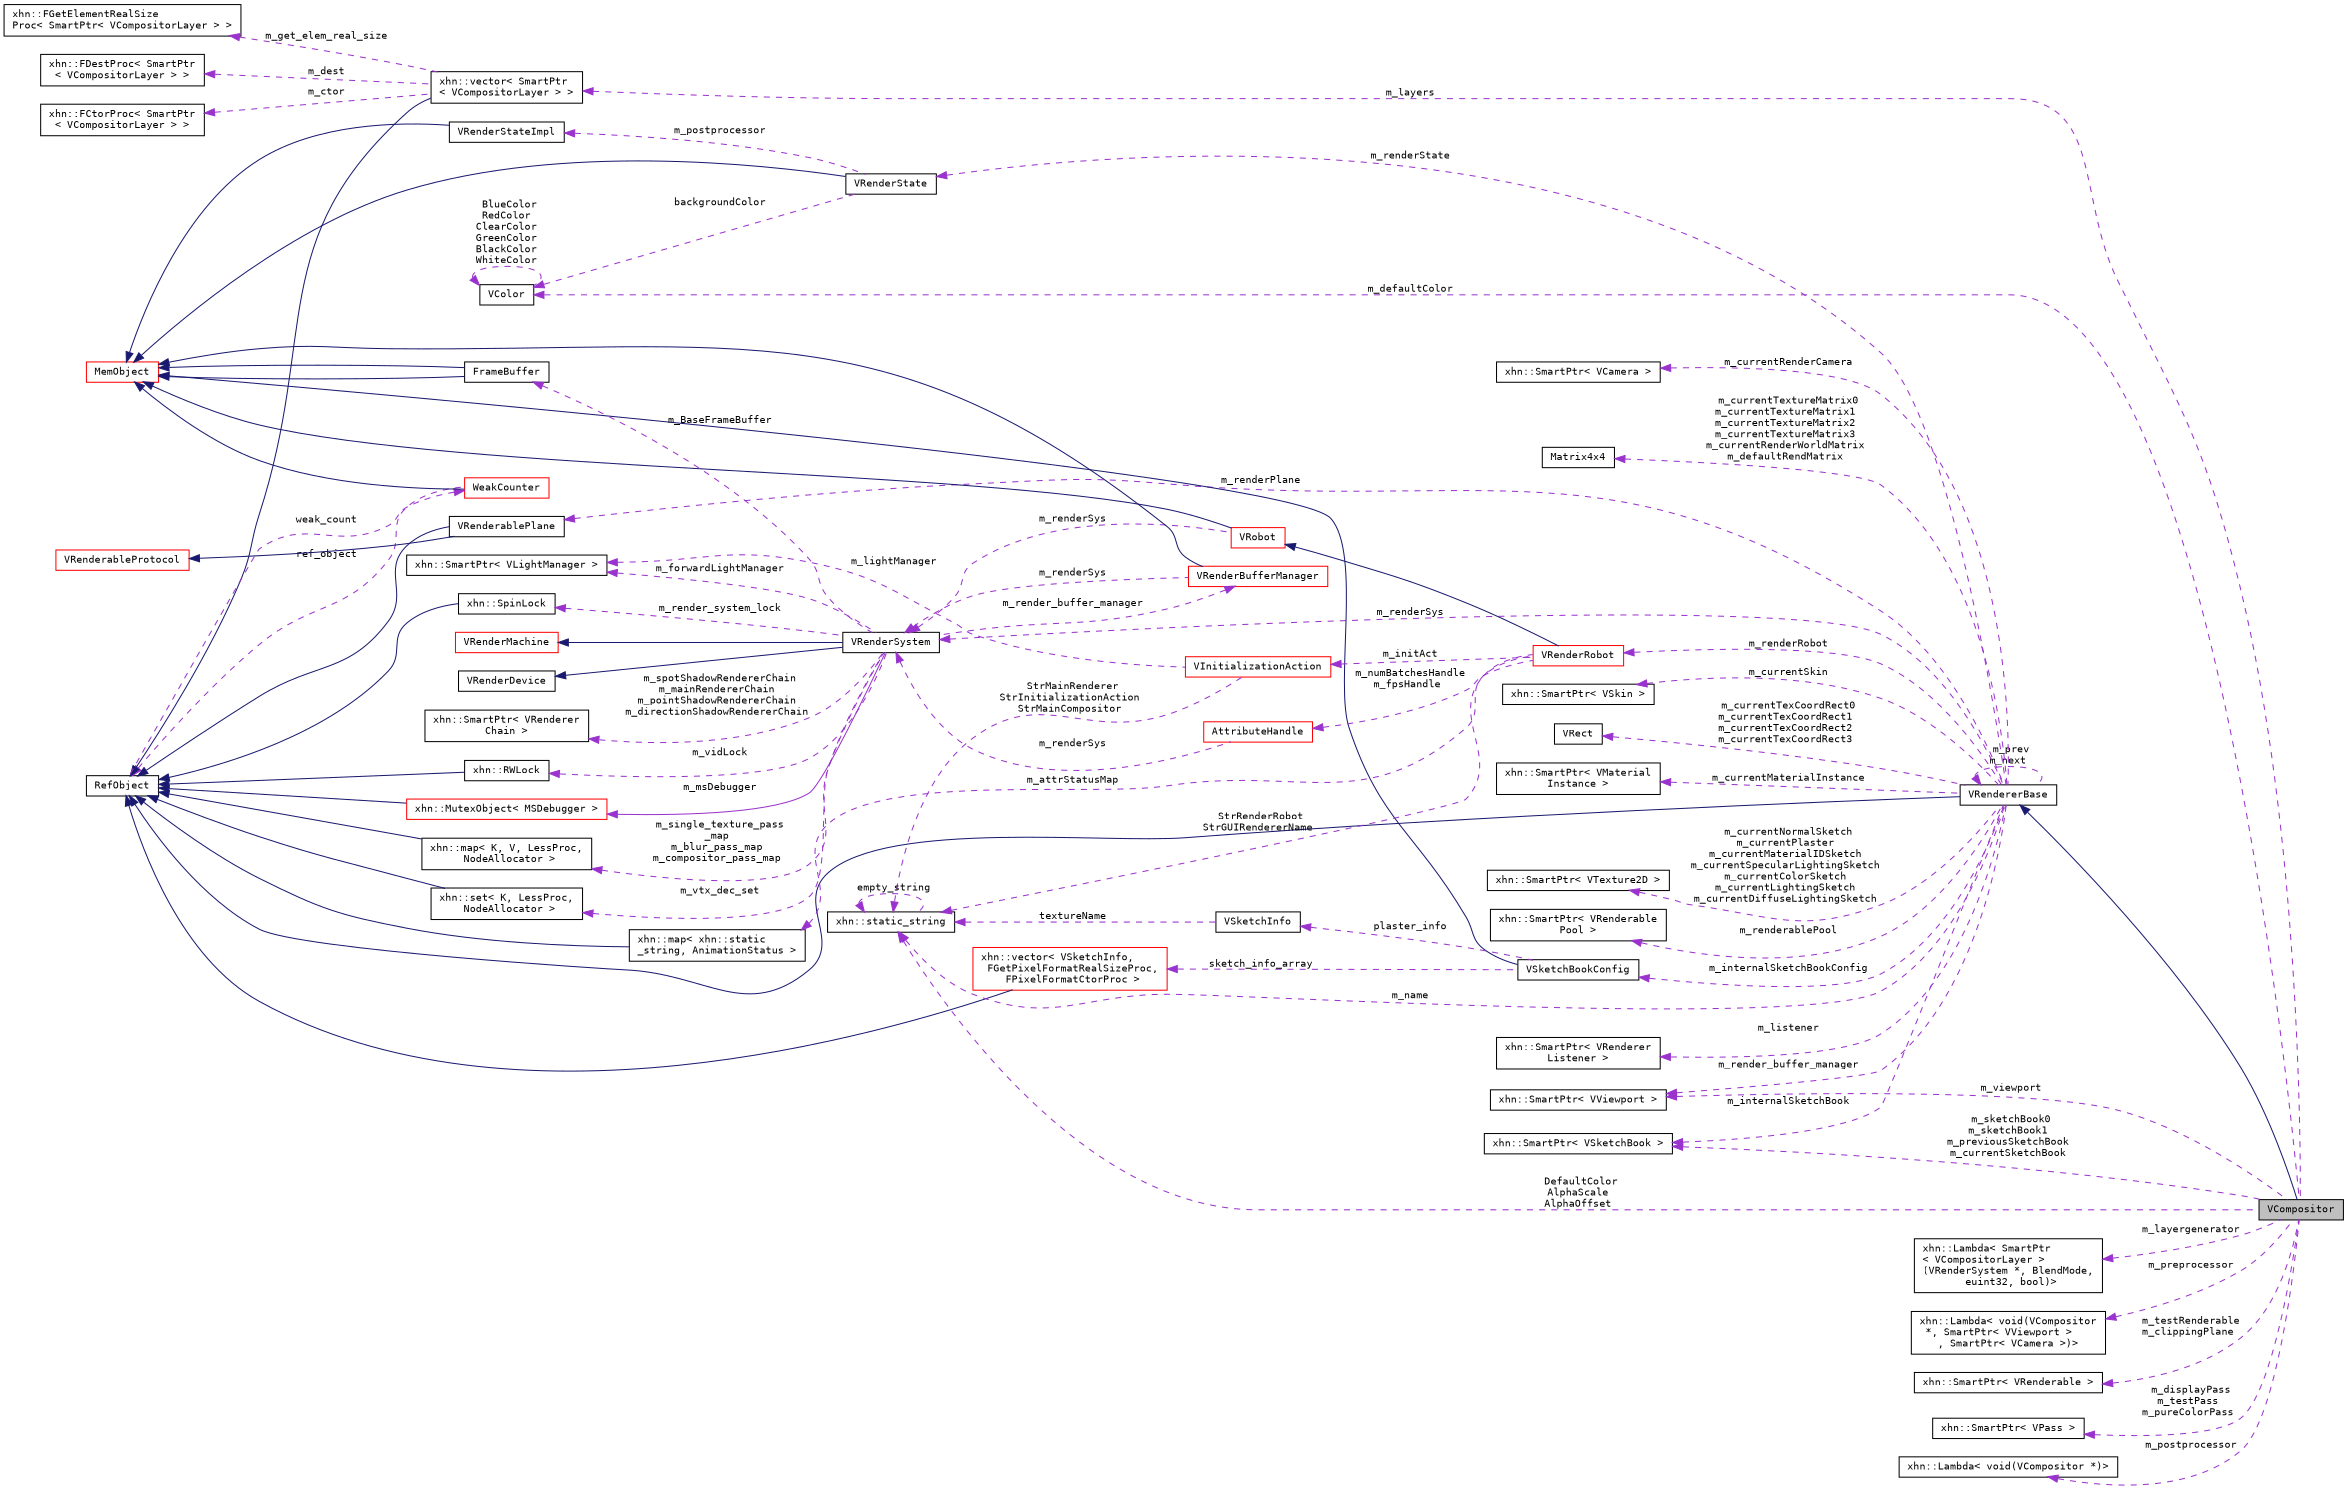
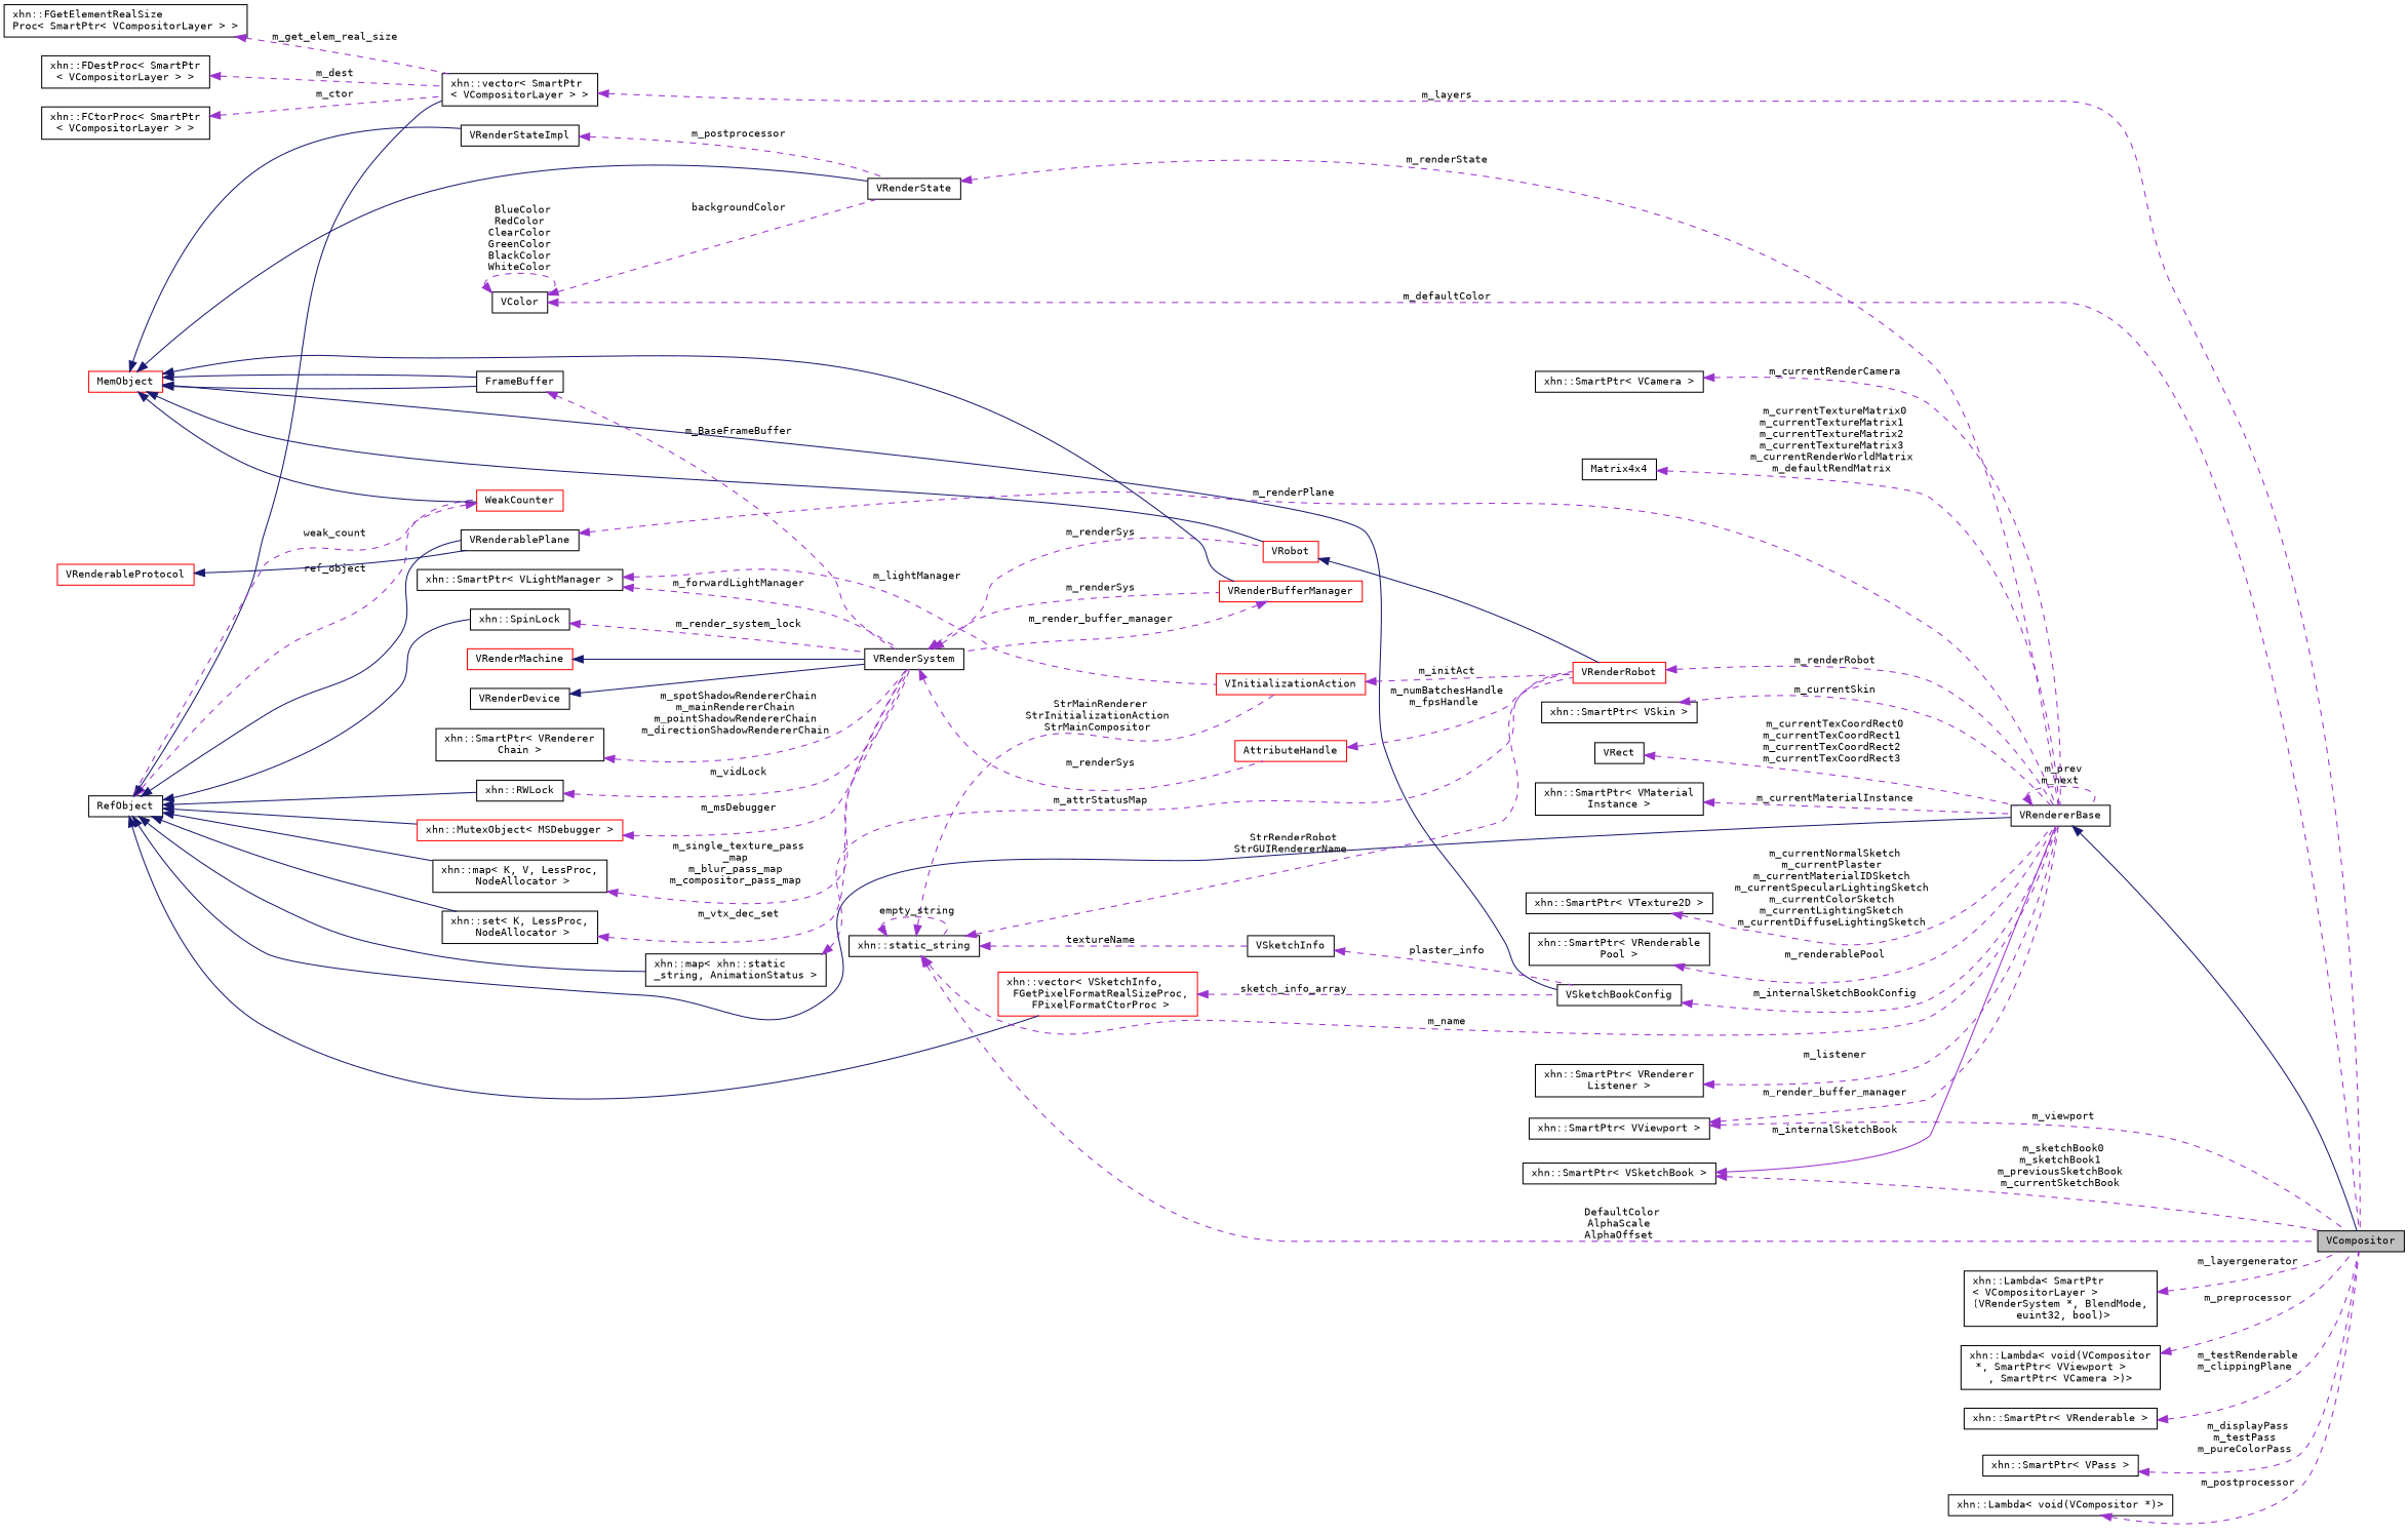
  digraph {
    fontname="DejaVu Sans Mono"
    rankdir=LR
    node [color=black fillcolor=white fontname="DejaVu Sans Mono" fontsize=10 shape=record style=filled]
    edge [color=darkorchid3 dir=back fontname="DejaVu Sans Mono" fontsize=10 labelfontname=Helvetica labelfontsize=10 style=dashed]
    n1 [fillcolor=grey75 fontcolor=black height=0.2 label=VCompositor width=0.4]
    n2 [height=0.2 label=VRendererBase width=0.4]
    n3 [height=0.2 label=RefObject width=0.4]
    n4 [color=red height=0.2 label=WeakCounter width=0.4]
    n5 [height=0.2 label=VRenderablePlane width=0.4]
    n6 [height=0.2 label="xhn::RWLock" width=0.4]
    n7 [color=red height=0.2 label="xhn::MutexObject\< MSDebugger \>" width=0.4]
    n8 [height=0.2 label="xhn::map\< K, V, LessProc,\l NodeAllocator \>" width=0.4]
    n9 [height=0.2 label="xhn::set\< K, LessProc,\l NodeAllocator \>" width=0.4]
    n10 [height=0.2 label="xhn::SpinLock" width=0.4]
    n11 [color=red height=0.2 label="xhn::vector\< VSketchInfo,\l FGetPixelFormatRealSizeProc,\l FPixelFormatCtorProc \>" width=0.4]
    n12 [height=0.2 label="xhn::map\< xhn::static\l_string, AnimationStatus \>" width=0.4]
    n13 [height=0.2 label="xhn::vector\< SmartPtr\l\< VCompositorLayer \> \>" width=0.4]
    n14 [height=0.2 label=VRenderSystem width=0.4]
    n15 [height=0.2 label=VSketchBookConfig width=0.4]
    n16 [color=red height=0.2 label=VRenderRobot width=0.4]
    n17 [color=red height=0.2 label=MemObject width=0.4]
    n18 [color=red height=0.2 label=VRenderBufferManager width=0.4]
    n19 [height=0.2 label=FrameBuffer width=0.4]
    n20 [height=0.2 label=VRenderState width=0.4]
    n21 [height=0.2 label=VRenderStateImpl width=0.4]
    n22 [color=red height=0.2 label=VRobot width=0.4]
    n23 [color=red height=0.2 label=VRenderableProtocol width=0.4]
    n24 [color=red height=0.2 label=AttributeHandle width=0.4]
    n25 [color=red height=0.2 label=VRenderMachine width=0.4]
    n26 [height=0.2 label=VRenderDevice width=0.4]
    n27 [height=0.2 label="xhn::SmartPtr\< VRenderer\lChain \>" width=0.4]
    n28 [height=0.2 label="xhn::SmartPtr\< VLightManager \>" width=0.4]
    n29 [color=red height=0.2 label=VInitializationAction width=0.4]
    n30 [height=0.2 label="xhn::SmartPtr\< VSkin \>" width=0.4]
    n31 [height=0.2 label=VRect width=0.4]
    n32 [height=0.2 label=VSketchInfo width=0.4]
    n33 [height=0.2 label="xhn::static_string" width=0.4]
    n34 [height=0.2 label="xhn::SmartPtr\< VViewport \>" width=0.4]
    n35 [height=0.2 label="xhn::SmartPtr\< VMaterial\lInstance \>" width=0.4]
    n36 [height=0.2 label="xhn::SmartPtr\< VSketchBook \>" width=0.4]
    n37 [height=0.2 label=VColor width=0.4]
    n38 [height=0.2 label="xhn::SmartPtr\< VTexture2D \>" width=0.4]
    n39 [height=0.2 label="xhn::SmartPtr\< VRenderable\lPool \>" width=0.4]
    n40 [height=0.2 label="xhn::SmartPtr\< VRenderer\lListener \>" width=0.4]
    n41 [height=0.2 label="xhn::SmartPtr\< VCamera \>" width=0.4]
    n42 [height=0.2 label=Matrix4x4 width=0.4]
    n43 [height=0.2 label="xhn::Lambda\< SmartPtr\l\< VCompositorLayer \>\l(VRenderSystem *, BlendMode,\l euint32, bool)\>" width=0.4]
    n44 [height=0.2 label="xhn::Lambda\< void(VCompositor\l *, SmartPtr\< VViewport \>\l, SmartPtr\< VCamera \>)\>" width=0.4]
    n45 [height=0.2 label="xhn::SmartPtr\< VRenderable \>" width=0.4]
    n46 [height=0.2 label="xhn::FDestProc\< SmartPtr\l\< VCompositorLayer \> \>" width=0.4]
    n47 [height=0.2 label="xhn::FCtorProc\< SmartPtr\l\< VCompositorLayer \> \>" width=0.4]
    n48 [height=0.2 label="xhn::FGetElementRealSize\lProc\< SmartPtr\< VCompositorLayer \> \>" width=0.4]
    n49 [height=0.2 label="xhn::SmartPtr\< VPass \>" width=0.4]
    n50 [height=0.2 label="xhn::Lambda\< void(VCompositor *)\>" width=0.4]
    n2 -> n1 [color=midnightblue style=solid]
    n2 -> n2 [label=" m_prev\nm_next"]
    n3 -> n2 [color=midnightblue style=solid]
    n3 -> n4 [label=" ref_object"]
    n3 -> n5 [color=midnightblue style=solid]
    n3 -> n6 [color=midnightblue style=solid]
    n3 -> n7 [color=midnightblue style=solid]
    n3 -> n8 [color=midnightblue style=solid]
    n3 -> n9 [color=midnightblue style=solid]
    n3 -> n10 [color=midnightblue style=solid]
    n3 -> n11 [color=midnightblue style=solid]
    n3 -> n12 [color=midnightblue style=solid]
    n3 -> n13 [color=midnightblue style=solid]
    n4 -> n3 [label=" weak_count"]
    n5 -> n2 [label=" m_renderPlane"]
    n6 -> n14 [label=" m_vidLock"]
-   n7 -> n14 [label=" m_msDebugger" style=solid]
+   n7 -> n14 [label=" m_msDebugger"]
    n8 -> n14 [label=" m_single_texture_pass\l_map\nm_blur_pass_map\nm_compositor_pass_map"]
    n9 -> n14 [label=" m_vtx_dec_set"]
    n10 -> n14 [label=" m_render_system_lock"]
    n11 -> n15 [label=" sketch_info_array"]
    n12 -> n16 [label=" m_attrStatusMap"]
    n13 -> n1 [label=" m_layers"]
-   n14 -> n2 [label=" m_renderSys"]
    n14 -> n18 [label=" m_renderSys"]
    n14 -> n22 [label=" m_renderSys"]
    n14 -> n24 [label=" m_renderSys"]
    n15 -> n2 [label=" m_internalSketchBookConfig"]
    n16 -> n2 [label=" m_renderRobot"]
    n17 -> n4 [color=midnightblue style=solid]
    n17 -> n15 [color=midnightblue style=solid]
    n17 -> n18 [color=midnightblue style=solid]
    n17 -> n19 [color=midnightblue style=solid]
    n17 -> n19 [color=midnightblue style=solid]
    n17 -> n20 [color=midnightblue style=solid]
    n17 -> n21 [color=midnightblue style=solid]
    n17 -> n22 [color=midnightblue style=solid]
    n18 -> n14 [label=" m_render_buffer_manager"]
    n19 -> n14 [label=" m_BaseFrameBuffer"]
    n20 -> n2 [label=" m_renderState"]
    n21 -> n20 [label=" m_postprocessor"]
    n22 -> n16 [color=midnightblue style=solid]
    n23 -> n5 [color=midnightblue style=solid]
    n24 -> n16 [label=" m_numBatchesHandle\nm_fpsHandle"]
    n25 -> n14 [color=midnightblue style=solid]
    n26 -> n14 [color=midnightblue style=solid]
    n27 -> n14 [label=" m_spotShadowRendererChain\nm_mainRendererChain\nm_pointShadowRendererChain\nm_directionShadowRendererChain"]
    n28 -> n14 [label=" m_forwardLightManager"]
    n28 -> n29 [label=" m_lightManager"]
    n29 -> n16 [label=" m_initAct"]
    n30 -> n2 [label=" m_currentSkin"]
    n31 -> n2 [label=" m_currentTexCoordRect0\nm_currentTexCoordRect1\nm_currentTexCoordRect2\nm_currentTexCoordRect3"]
    n32 -> n15 [label=" plaster_info"]
    n33 -> n1 [label=" DefaultColor\nAlphaScale\nAlphaOffset"]
    n33 -> n2 [label=" m_name"]
    n33 -> n16 [label=" StrRenderRobot\nStrGUIRendererName"]
    n33 -> n29 [label=" StrMainRenderer\nStrInitializationAction\nStrMainCompositor"]
    n33 -> n32 [label=" textureName"]
    n33 -> n33 [label=" empty_string"]
    n34 -> n1 [label=" m_viewport"]
    n34 -> n2 [label=" m_render_buffer_manager"]
    n35 -> n2 [label=" m_currentMaterialInstance"]
    n36 -> n1 [label=" m_sketchBook0\nm_sketchBook1\nm_previousSketchBook\nm_currentSketchBook"]
-   n36 -> n2 [label=" m_internalSketchBook"]
+   n36 -> n2 [label=" m_internalSketchBook" style=solid]
    n37 -> n1 [label=" m_defaultColor"]
    n37 -> n20 [label=" backgroundColor"]
    n37 -> n37 [label=" BlueColor\nRedColor\nClearColor\nGreenColor\nBlackColor\nWhiteColor"]
    n38 -> n2 [label=" m_currentNormalSketch\nm_currentPlaster\nm_currentMaterialIDSketch\nm_currentSpecularLightingSketch\nm_currentColorSketch\nm_currentLightingSketch\nm_currentDiffuseLightingSketch"]
    n39 -> n2 [label=" m_renderablePool"]
    n40 -> n2 [label=" m_listener"]
    n41 -> n2 [label=" m_currentRenderCamera"]
    n42 -> n2 [label=" m_currentTextureMatrix0\nm_currentTextureMatrix1\nm_currentTextureMatrix2\nm_currentTextureMatrix3\nm_currentRenderWorldMatrix\nm_defaultRendMatrix"]
    n43 -> n1 [label=" m_layergenerator"]
    n44 -> n1 [label=" m_preprocessor"]
    n45 -> n1 [label=" m_testRenderable\nm_clippingPlane"]
    n46 -> n13 [label=" m_dest"]
    n47 -> n13 [label=" m_ctor"]
    n48 -> n13 [label=" m_get_elem_real_size"]
    n49 -> n1 [label=" m_displayPass\nm_testPass\nm_pureColorPass"]
    n50 -> n1 [label=" m_postprocessor"]
  }
